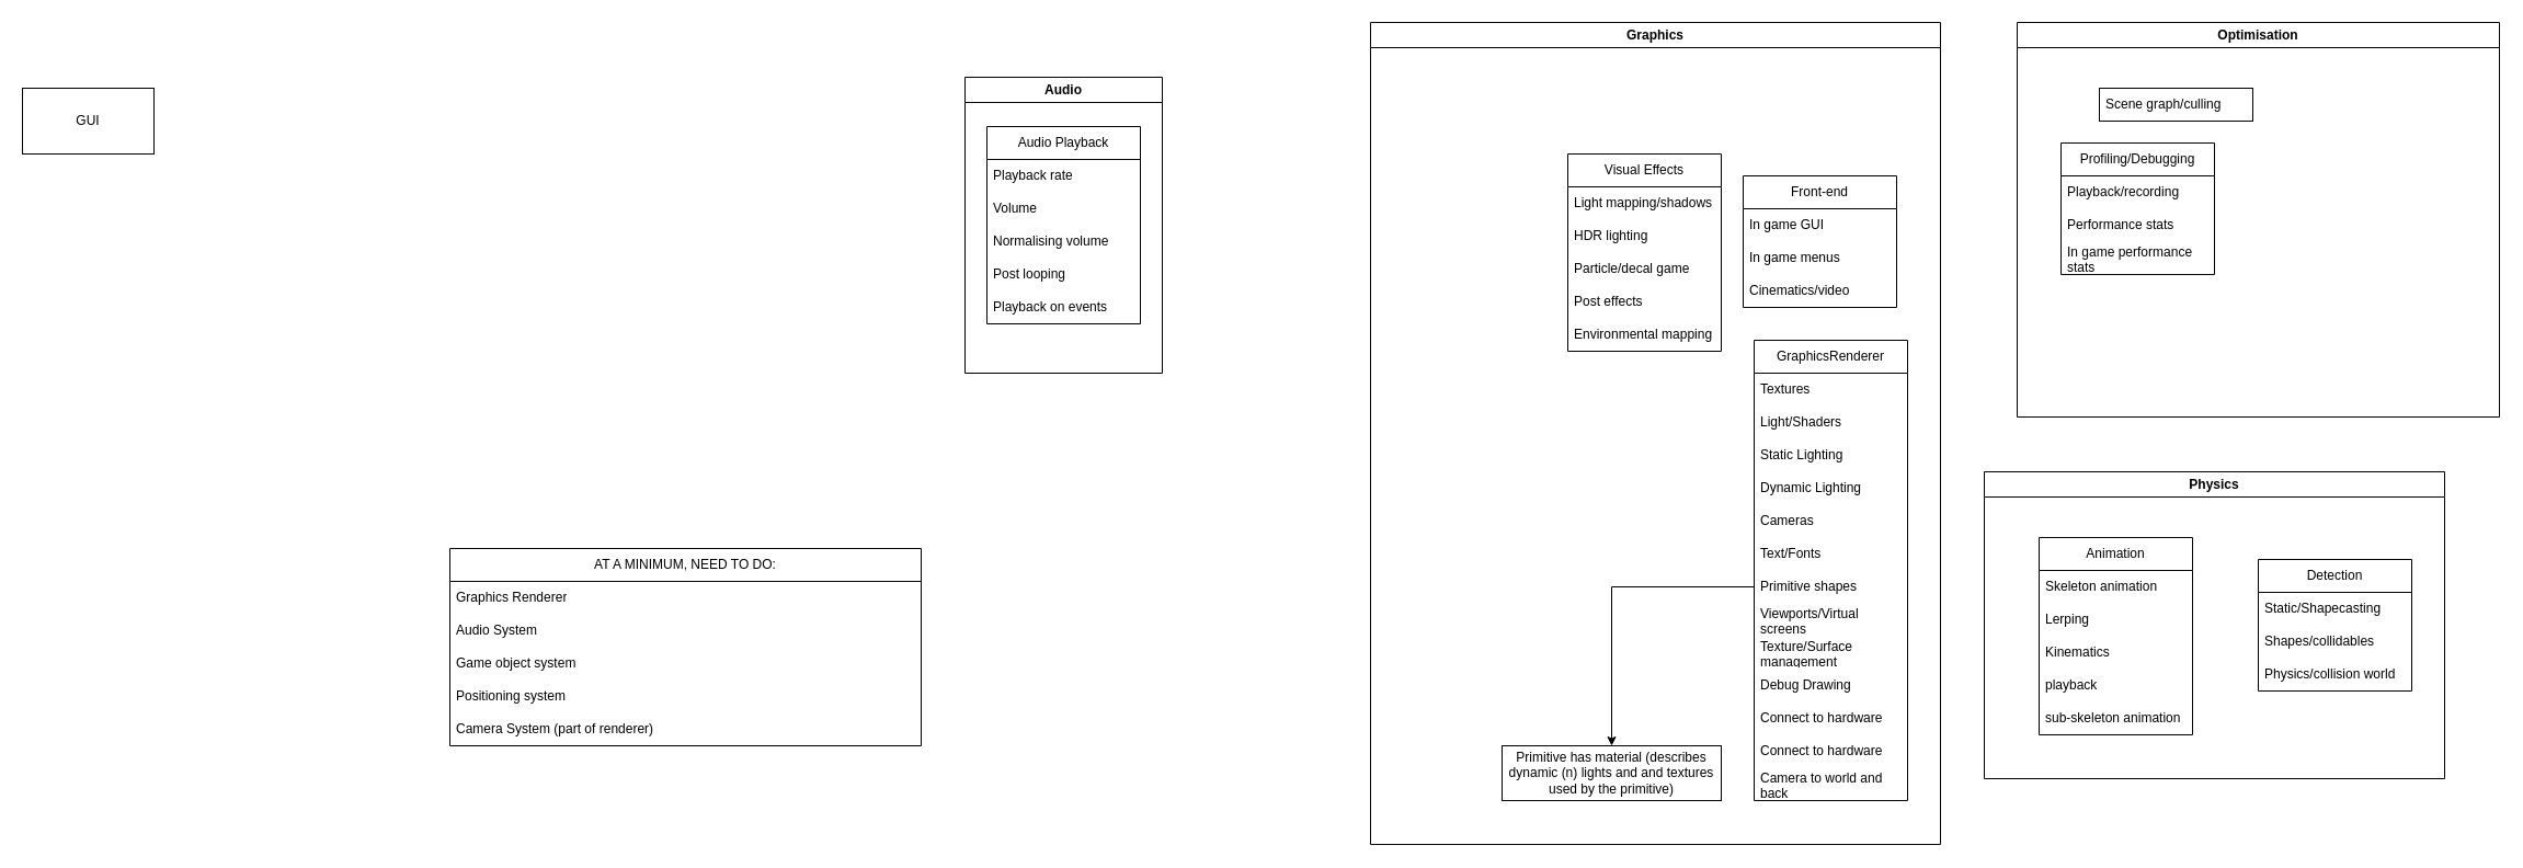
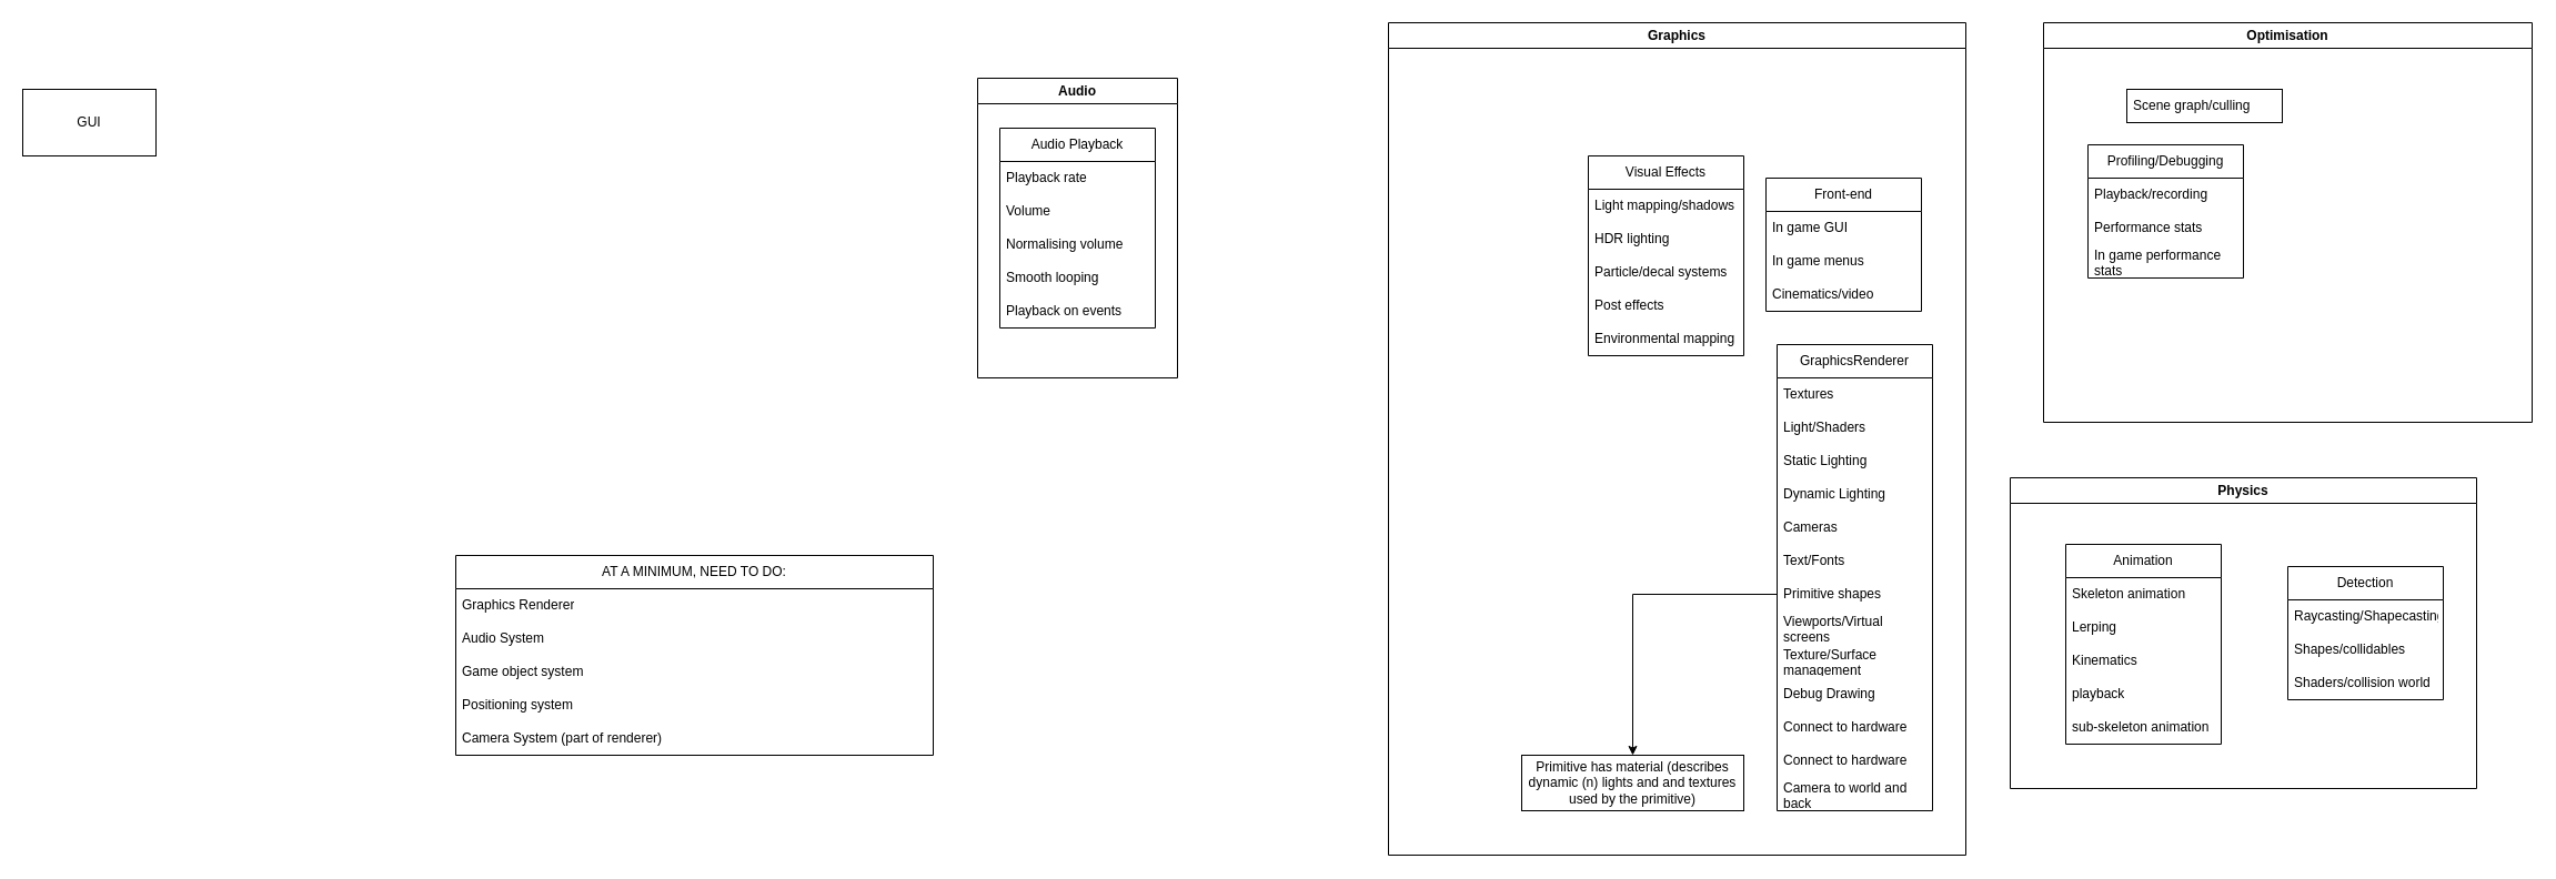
  <mxCell id="0" />
  <mxCell id="1" parent="0" />
  <mxCell id="2" value="GraphicsRenderer" style="swimlane;fontStyle=0;childLayout=stackLayout;horizontal=1;startSize=30;horizontalStack=0;resizeParent=1;resizeParentMax=0;resizeLast=0;collapsible=1;marginBottom=0;whiteSpace=wrap;html=1;" vertex="1" parent="1"><mxGeometry x="1600" y="310" width="140" height="420" as="geometry" /></mxCell>
  <mxCell id="3" value="Textures" style="text;strokeColor=none;fillColor=none;align=left;verticalAlign=middle;spacingLeft=4;spacingRight=4;overflow=hidden;points=[[0,0.5],[1,0.5]];portConstraint=eastwest;rotatable=0;whiteSpace=wrap;html=1;" vertex="1" parent="2"><mxGeometry y="30" width="140" height="30" as="geometry" /></mxCell>
  <mxCell id="4" value="Light/Shaders" style="text;strokeColor=none;fillColor=none;align=left;verticalAlign=middle;spacingLeft=4;spacingRight=4;overflow=hidden;points=[[0,0.5],[1,0.5]];portConstraint=eastwest;rotatable=0;whiteSpace=wrap;html=1;" vertex="1" parent="2"><mxGeometry y="60" width="140" height="30" as="geometry" /></mxCell>
  <mxCell id="5" value="Static Lighting" style="text;strokeColor=none;fillColor=none;align=left;verticalAlign=middle;spacingLeft=4;spacingRight=4;overflow=hidden;points=[[0,0.5],[1,0.5]];portConstraint=eastwest;rotatable=0;whiteSpace=wrap;html=1;" vertex="1" parent="2"><mxGeometry y="90" width="140" height="30" as="geometry" /></mxCell>
  <mxCell id="6" value="Dynamic Lighting" style="text;strokeColor=none;fillColor=none;align=left;verticalAlign=middle;spacingLeft=4;spacingRight=4;overflow=hidden;points=[[0,0.5],[1,0.5]];portConstraint=eastwest;rotatable=0;whiteSpace=wrap;html=1;" vertex="1" parent="2"><mxGeometry y="120" width="140" height="30" as="geometry" /></mxCell>
  <mxCell id="7" value="Cameras" style="text;strokeColor=none;fillColor=none;align=left;verticalAlign=middle;spacingLeft=4;spacingRight=4;overflow=hidden;points=[[0,0.5],[1,0.5]];portConstraint=eastwest;rotatable=0;whiteSpace=wrap;html=1;" vertex="1" parent="2"><mxGeometry y="150" width="140" height="30" as="geometry" /></mxCell>
  <mxCell id="8" value="Text/Fonts" style="text;strokeColor=none;fillColor=none;align=left;verticalAlign=middle;spacingLeft=4;spacingRight=4;overflow=hidden;points=[[0,0.5],[1,0.5]];portConstraint=eastwest;rotatable=0;whiteSpace=wrap;html=1;" vertex="1" parent="2"><mxGeometry y="180" width="140" height="30" as="geometry" /></mxCell>
  <mxCell id="9" value="Primitive shapes" style="text;strokeColor=none;fillColor=none;align=left;verticalAlign=middle;spacingLeft=4;spacingRight=4;overflow=hidden;points=[[0,0.5],[1,0.5]];portConstraint=eastwest;rotatable=0;whiteSpace=wrap;html=1;" vertex="1" parent="2"><mxGeometry y="210" width="140" height="30" as="geometry" /></mxCell>
  <mxCell id="10" value="Viewports/Virtual screens" style="text;strokeColor=none;fillColor=none;align=left;verticalAlign=middle;spacingLeft=4;spacingRight=4;overflow=hidden;points=[[0,0.5],[1,0.5]];portConstraint=eastwest;rotatable=0;whiteSpace=wrap;html=1;" vertex="1" parent="2"><mxGeometry y="240" width="140" height="30" as="geometry" /></mxCell>
  <mxCell id="11" value="Texture/Surface management" style="text;strokeColor=none;fillColor=none;align=left;verticalAlign=middle;spacingLeft=4;spacingRight=4;overflow=hidden;points=[[0,0.5],[1,0.5]];portConstraint=eastwest;rotatable=0;whiteSpace=wrap;html=1;" vertex="1" parent="2"><mxGeometry y="270" width="140" height="30" as="geometry" /></mxCell>
  <mxCell id="12" value="Debug Drawing" style="text;strokeColor=none;fillColor=none;align=left;verticalAlign=middle;spacingLeft=4;spacingRight=4;overflow=hidden;points=[[0,0.5],[1,0.5]];portConstraint=eastwest;rotatable=0;whiteSpace=wrap;html=1;" vertex="1" parent="2"><mxGeometry y="300" width="140" height="30" as="geometry" /></mxCell>
  <mxCell id="13" value="Connect to hardware" style="text;strokeColor=none;fillColor=none;align=left;verticalAlign=middle;spacingLeft=4;spacingRight=4;overflow=hidden;points=[[0,0.5],[1,0.5]];portConstraint=eastwest;rotatable=0;whiteSpace=wrap;html=1;" vertex="1" parent="2"><mxGeometry y="330" width="140" height="30" as="geometry" /></mxCell>
  <mxCell id="14" value="Connect to hardware" style="text;strokeColor=none;fillColor=none;align=left;verticalAlign=middle;spacingLeft=4;spacingRight=4;overflow=hidden;points=[[0,0.5],[1,0.5]];portConstraint=eastwest;rotatable=0;whiteSpace=wrap;html=1;" vertex="1" parent="2"><mxGeometry y="360" width="140" height="30" as="geometry" /></mxCell>
  <mxCell id="15" value="Camera to world and back" style="text;strokeColor=none;fillColor=none;align=left;verticalAlign=middle;spacingLeft=4;spacingRight=4;overflow=hidden;points=[[0,0.5],[1,0.5]];portConstraint=eastwest;rotatable=0;whiteSpace=wrap;html=1;" vertex="1" parent="2"><mxGeometry y="390" width="140" height="30" as="geometry" /></mxCell>
  <mxCell id="16" style="edgeStyle=orthogonalEdgeStyle;rounded=0;orthogonalLoop=1;jettySize=auto;html=1;exitX=0;exitY=0.5;exitDx=0;exitDy=0;" edge="1" parent="1" source="9" target="18"><mxGeometry relative="1" as="geometry"><mxPoint x="1450" y="500" as="targetPoint" /></mxGeometry></mxCell>
  <mxCell id="17" value="Graphics" style="swimlane;whiteSpace=wrap;html=1;" vertex="1" parent="1"><mxGeometry x="1250" y="20" width="520" height="750" as="geometry" /></mxCell>
  <mxCell id="18" value="Primitive has material (describes dynamic (n) lights and and textures used by the primitive)" style="rounded=0;whiteSpace=wrap;html=1;" vertex="1" parent="17"><mxGeometry x="120" y="660" width="200" height="50" as="geometry" /></mxCell>
  <mxCell id="19" value="Visual Effects" style="swimlane;fontStyle=0;childLayout=stackLayout;horizontal=1;startSize=30;horizontalStack=0;resizeParent=1;resizeParentMax=0;resizeLast=0;collapsible=1;marginBottom=0;whiteSpace=wrap;html=1;" vertex="1" parent="17"><mxGeometry x="180" y="120" width="140" height="180" as="geometry" /></mxCell>
  <mxCell id="20" value="Light mapping/shadows" style="text;strokeColor=none;fillColor=none;align=left;verticalAlign=middle;spacingLeft=4;spacingRight=4;overflow=hidden;points=[[0,0.5],[1,0.5]];portConstraint=eastwest;rotatable=0;whiteSpace=wrap;html=1;" vertex="1" parent="19"><mxGeometry y="30" width="140" height="30" as="geometry" /></mxCell>
  <mxCell id="21" value="HDR lighting" style="text;strokeColor=none;fillColor=none;align=left;verticalAlign=middle;spacingLeft=4;spacingRight=4;overflow=hidden;points=[[0,0.5],[1,0.5]];portConstraint=eastwest;rotatable=0;whiteSpace=wrap;html=1;" vertex="1" parent="19"><mxGeometry y="60" width="140" height="30" as="geometry" /></mxCell>
- <mxCell id="22" value="Particle/decal game" style="text;strokeColor=none;fillColor=none;align=left;verticalAlign=middle;spacingLeft=4;spacingRight=4;overflow=hidden;points=[[0,0.5],[1,0.5]];portConstraint=eastwest;rotatable=0;whiteSpace=wrap;html=1;" vertex="1" parent="19"><mxGeometry y="90" width="140" height="30" as="geometry" /></mxCell>
+ <mxCell id="22" value="Particle/decal systems" style="text;strokeColor=none;fillColor=none;align=left;verticalAlign=middle;spacingLeft=4;spacingRight=4;overflow=hidden;points=[[0,0.5],[1,0.5]];portConstraint=eastwest;rotatable=0;whiteSpace=wrap;html=1;" vertex="1" parent="19"><mxGeometry y="90" width="140" height="30" as="geometry" /></mxCell>
  <mxCell id="23" value="Post effects" style="text;strokeColor=none;fillColor=none;align=left;verticalAlign=middle;spacingLeft=4;spacingRight=4;overflow=hidden;points=[[0,0.5],[1,0.5]];portConstraint=eastwest;rotatable=0;whiteSpace=wrap;html=1;" vertex="1" parent="19"><mxGeometry y="120" width="140" height="30" as="geometry" /></mxCell>
  <mxCell id="24" value="Environmental mapping" style="text;strokeColor=none;fillColor=none;align=left;verticalAlign=middle;spacingLeft=4;spacingRight=4;overflow=hidden;points=[[0,0.5],[1,0.5]];portConstraint=eastwest;rotatable=0;whiteSpace=wrap;html=1;" vertex="1" parent="19"><mxGeometry y="150" width="140" height="30" as="geometry" /></mxCell>
  <mxCell id="25" value="Front-end" style="swimlane;fontStyle=0;childLayout=stackLayout;horizontal=1;startSize=30;horizontalStack=0;resizeParent=1;resizeParentMax=0;resizeLast=0;collapsible=1;marginBottom=0;whiteSpace=wrap;html=1;" vertex="1" parent="17"><mxGeometry x="340" y="140" width="140" height="120" as="geometry" /></mxCell>
  <mxCell id="26" value="In game GUI" style="text;strokeColor=none;fillColor=none;align=left;verticalAlign=middle;spacingLeft=4;spacingRight=4;overflow=hidden;points=[[0,0.5],[1,0.5]];portConstraint=eastwest;rotatable=0;whiteSpace=wrap;html=1;" vertex="1" parent="25"><mxGeometry y="30" width="140" height="30" as="geometry" /></mxCell>
  <mxCell id="27" value="In game menus" style="text;strokeColor=none;fillColor=none;align=left;verticalAlign=middle;spacingLeft=4;spacingRight=4;overflow=hidden;points=[[0,0.5],[1,0.5]];portConstraint=eastwest;rotatable=0;whiteSpace=wrap;html=1;" vertex="1" parent="25"><mxGeometry y="60" width="140" height="30" as="geometry" /></mxCell>
  <mxCell id="28" value="Cinematics/video" style="text;strokeColor=none;fillColor=none;align=left;verticalAlign=middle;spacingLeft=4;spacingRight=4;overflow=hidden;points=[[0,0.5],[1,0.5]];portConstraint=eastwest;rotatable=0;whiteSpace=wrap;html=1;" vertex="1" parent="25"><mxGeometry y="90" width="140" height="30" as="geometry" /></mxCell>
  <mxCell id="29" value="GUI" style="rounded=0;whiteSpace=wrap;html=1;" vertex="1" parent="1"><mxGeometry x="20" y="80" width="120" height="60" as="geometry" /></mxCell>
  <mxCell id="30" value="Optimisation" style="swimlane;whiteSpace=wrap;html=1;" vertex="1" parent="1"><mxGeometry x="1840" y="20" width="440" height="360" as="geometry" /></mxCell>
  <mxCell id="31" value="Scene graph/culling" style="text;strokeColor=default;fillColor=none;align=left;verticalAlign=middle;spacingLeft=4;spacingRight=4;overflow=hidden;points=[[0,0.5],[1,0.5]];portConstraint=eastwest;rotatable=0;whiteSpace=wrap;html=1;" vertex="1" parent="30"><mxGeometry x="75" y="60" width="140" height="30" as="geometry" /></mxCell>
  <mxCell id="32" value="Profiling/Debugging" style="swimlane;fontStyle=0;childLayout=stackLayout;horizontal=1;startSize=30;horizontalStack=0;resizeParent=1;resizeParentMax=0;resizeLast=0;collapsible=1;marginBottom=0;whiteSpace=wrap;html=1;" vertex="1" parent="30"><mxGeometry x="40" y="110" width="140" height="120" as="geometry" /></mxCell>
  <mxCell id="33" value="Playback/recording" style="text;strokeColor=none;fillColor=none;align=left;verticalAlign=middle;spacingLeft=4;spacingRight=4;overflow=hidden;points=[[0,0.5],[1,0.5]];portConstraint=eastwest;rotatable=0;whiteSpace=wrap;html=1;" vertex="1" parent="32"><mxGeometry y="30" width="140" height="30" as="geometry" /></mxCell>
  <mxCell id="34" value="Performance stats" style="text;strokeColor=none;fillColor=none;align=left;verticalAlign=middle;spacingLeft=4;spacingRight=4;overflow=hidden;points=[[0,0.5],[1,0.5]];portConstraint=eastwest;rotatable=0;whiteSpace=wrap;html=1;" vertex="1" parent="32"><mxGeometry y="60" width="140" height="30" as="geometry" /></mxCell>
  <mxCell id="35" value="In game performance stats" style="text;strokeColor=none;fillColor=none;align=left;verticalAlign=middle;spacingLeft=4;spacingRight=4;overflow=hidden;points=[[0,0.5],[1,0.5]];portConstraint=eastwest;rotatable=0;whiteSpace=wrap;html=1;" vertex="1" parent="32"><mxGeometry y="90" width="140" height="30" as="geometry" /></mxCell>
  <mxCell id="36" value="Physics" style="swimlane;whiteSpace=wrap;html=1;" vertex="1" parent="1"><mxGeometry x="1810" y="430" width="420" height="280" as="geometry" /></mxCell>
  <mxCell id="37" value="Detection" style="swimlane;fontStyle=0;childLayout=stackLayout;horizontal=1;startSize=30;horizontalStack=0;resizeParent=1;resizeParentMax=0;resizeLast=0;collapsible=1;marginBottom=0;whiteSpace=wrap;html=1;" vertex="1" parent="36"><mxGeometry x="250" y="80" width="140" height="120" as="geometry" /></mxCell>
- <mxCell id="38" value="Static/Shapecasting" style="text;strokeColor=none;fillColor=none;align=left;verticalAlign=middle;spacingLeft=4;spacingRight=4;overflow=hidden;points=[[0,0.5],[1,0.5]];portConstraint=eastwest;rotatable=0;whiteSpace=wrap;html=1;" vertex="1" parent="37"><mxGeometry y="30" width="140" height="30" as="geometry" /></mxCell>
+ <mxCell id="38" value="Raycasting/Shapecasting" style="text;strokeColor=none;fillColor=none;align=left;verticalAlign=middle;spacingLeft=4;spacingRight=4;overflow=hidden;points=[[0,0.5],[1,0.5]];portConstraint=eastwest;rotatable=0;whiteSpace=wrap;html=1;" vertex="1" parent="37"><mxGeometry y="30" width="140" height="30" as="geometry" /></mxCell>
  <mxCell id="39" value="Shapes/collidables" style="text;strokeColor=none;fillColor=none;align=left;verticalAlign=middle;spacingLeft=4;spacingRight=4;overflow=hidden;points=[[0,0.5],[1,0.5]];portConstraint=eastwest;rotatable=0;whiteSpace=wrap;html=1;" vertex="1" parent="37"><mxGeometry y="60" width="140" height="30" as="geometry" /></mxCell>
- <mxCell id="40" value="Physics/collision world" style="text;strokeColor=none;fillColor=none;align=left;verticalAlign=middle;spacingLeft=4;spacingRight=4;overflow=hidden;points=[[0,0.5],[1,0.5]];portConstraint=eastwest;rotatable=0;whiteSpace=wrap;html=1;" vertex="1" parent="37"><mxGeometry y="90" width="140" height="30" as="geometry" /></mxCell>
+ <mxCell id="40" value="Shaders/collision world" style="text;strokeColor=none;fillColor=none;align=left;verticalAlign=middle;spacingLeft=4;spacingRight=4;overflow=hidden;points=[[0,0.5],[1,0.5]];portConstraint=eastwest;rotatable=0;whiteSpace=wrap;html=1;" vertex="1" parent="37"><mxGeometry y="90" width="140" height="30" as="geometry" /></mxCell>
  <mxCell id="41" value="Animation" style="swimlane;fontStyle=0;childLayout=stackLayout;horizontal=1;startSize=30;horizontalStack=0;resizeParent=1;resizeParentMax=0;resizeLast=0;collapsible=1;marginBottom=0;whiteSpace=wrap;html=1;" vertex="1" parent="36"><mxGeometry x="50" y="60" width="140" height="180" as="geometry" /></mxCell>
  <mxCell id="42" value="Skeleton animation" style="text;strokeColor=none;fillColor=none;align=left;verticalAlign=middle;spacingLeft=4;spacingRight=4;overflow=hidden;points=[[0,0.5],[1,0.5]];portConstraint=eastwest;rotatable=0;whiteSpace=wrap;html=1;" vertex="1" parent="41"><mxGeometry y="30" width="140" height="30" as="geometry" /></mxCell>
  <mxCell id="43" value="Lerping" style="text;strokeColor=none;fillColor=none;align=left;verticalAlign=middle;spacingLeft=4;spacingRight=4;overflow=hidden;points=[[0,0.5],[1,0.5]];portConstraint=eastwest;rotatable=0;whiteSpace=wrap;html=1;" vertex="1" parent="41"><mxGeometry y="60" width="140" height="30" as="geometry" /></mxCell>
  <mxCell id="44" value="Kinematics" style="text;strokeColor=none;fillColor=none;align=left;verticalAlign=middle;spacingLeft=4;spacingRight=4;overflow=hidden;points=[[0,0.5],[1,0.5]];portConstraint=eastwest;rotatable=0;whiteSpace=wrap;html=1;" vertex="1" parent="41"><mxGeometry y="90" width="140" height="30" as="geometry" /></mxCell>
  <mxCell id="45" value="playback" style="text;strokeColor=none;fillColor=none;align=left;verticalAlign=middle;spacingLeft=4;spacingRight=4;overflow=hidden;points=[[0,0.5],[1,0.5]];portConstraint=eastwest;rotatable=0;whiteSpace=wrap;html=1;" vertex="1" parent="41"><mxGeometry y="120" width="140" height="30" as="geometry" /></mxCell>
  <mxCell id="46" value="sub-skeleton animation" style="text;strokeColor=none;fillColor=none;align=left;verticalAlign=middle;spacingLeft=4;spacingRight=4;overflow=hidden;points=[[0,0.5],[1,0.5]];portConstraint=eastwest;rotatable=0;whiteSpace=wrap;html=1;" vertex="1" parent="41"><mxGeometry y="150" width="140" height="30" as="geometry" /></mxCell>
  <mxCell id="47" value="Audio" style="swimlane;whiteSpace=wrap;html=1;" vertex="1" parent="1"><mxGeometry x="880" y="70" width="180" height="270" as="geometry" /></mxCell>
  <mxCell id="48" value="Audio Playback" style="swimlane;fontStyle=0;childLayout=stackLayout;horizontal=1;startSize=30;horizontalStack=0;resizeParent=1;resizeParentMax=0;resizeLast=0;collapsible=1;marginBottom=0;whiteSpace=wrap;html=1;" vertex="1" parent="47"><mxGeometry x="20" y="45" width="140" height="180" as="geometry" /></mxCell>
  <mxCell id="49" value="Playback rate" style="text;strokeColor=none;fillColor=none;align=left;verticalAlign=middle;spacingLeft=4;spacingRight=4;overflow=hidden;points=[[0,0.5],[1,0.5]];portConstraint=eastwest;rotatable=0;whiteSpace=wrap;html=1;" vertex="1" parent="48"><mxGeometry y="30" width="140" height="30" as="geometry" /></mxCell>
  <mxCell id="50" value="Volume" style="text;strokeColor=none;fillColor=none;align=left;verticalAlign=middle;spacingLeft=4;spacingRight=4;overflow=hidden;points=[[0,0.5],[1,0.5]];portConstraint=eastwest;rotatable=0;whiteSpace=wrap;html=1;" vertex="1" parent="48"><mxGeometry y="60" width="140" height="30" as="geometry" /></mxCell>
  <mxCell id="51" value="Normalising volume" style="text;strokeColor=none;fillColor=none;align=left;verticalAlign=middle;spacingLeft=4;spacingRight=4;overflow=hidden;points=[[0,0.5],[1,0.5]];portConstraint=eastwest;rotatable=0;whiteSpace=wrap;html=1;" vertex="1" parent="48"><mxGeometry y="90" width="140" height="30" as="geometry" /></mxCell>
- <mxCell id="52" value="Post looping" style="text;strokeColor=none;fillColor=none;align=left;verticalAlign=middle;spacingLeft=4;spacingRight=4;overflow=hidden;points=[[0,0.5],[1,0.5]];portConstraint=eastwest;rotatable=0;whiteSpace=wrap;html=1;" vertex="1" parent="48"><mxGeometry y="120" width="140" height="30" as="geometry" /></mxCell>
+ <mxCell id="52" value="Smooth looping" style="text;strokeColor=none;fillColor=none;align=left;verticalAlign=middle;spacingLeft=4;spacingRight=4;overflow=hidden;points=[[0,0.5],[1,0.5]];portConstraint=eastwest;rotatable=0;whiteSpace=wrap;html=1;" vertex="1" parent="48"><mxGeometry y="120" width="140" height="30" as="geometry" /></mxCell>
  <mxCell id="53" value="Playback on events" style="text;strokeColor=none;fillColor=none;align=left;verticalAlign=middle;spacingLeft=4;spacingRight=4;overflow=hidden;points=[[0,0.5],[1,0.5]];portConstraint=eastwest;rotatable=0;whiteSpace=wrap;html=1;" vertex="1" parent="48"><mxGeometry y="150" width="140" height="30" as="geometry" /></mxCell>
  <mxCell id="54" value="AT A MINIMUM, NEED TO DO:" style="swimlane;fontStyle=0;childLayout=stackLayout;horizontal=1;startSize=30;horizontalStack=0;resizeParent=1;resizeParentMax=0;resizeLast=0;collapsible=1;marginBottom=0;whiteSpace=wrap;html=1;" vertex="1" parent="1"><mxGeometry x="410" y="500" width="430" height="180" as="geometry" /></mxCell>
  <mxCell id="55" value="Graphics Renderer" style="text;strokeColor=none;fillColor=none;align=left;verticalAlign=middle;spacingLeft=4;spacingRight=4;overflow=hidden;points=[[0,0.5],[1,0.5]];portConstraint=eastwest;rotatable=0;whiteSpace=wrap;html=1;" vertex="1" parent="54"><mxGeometry y="30" width="430" height="30" as="geometry" /></mxCell>
  <mxCell id="56" value="Audio System" style="text;strokeColor=none;fillColor=none;align=left;verticalAlign=middle;spacingLeft=4;spacingRight=4;overflow=hidden;points=[[0,0.5],[1,0.5]];portConstraint=eastwest;rotatable=0;whiteSpace=wrap;html=1;" vertex="1" parent="54"><mxGeometry y="60" width="430" height="30" as="geometry" /></mxCell>
  <mxCell id="57" value="Game object system" style="text;strokeColor=none;fillColor=none;align=left;verticalAlign=middle;spacingLeft=4;spacingRight=4;overflow=hidden;points=[[0,0.5],[1,0.5]];portConstraint=eastwest;rotatable=0;whiteSpace=wrap;html=1;" vertex="1" parent="54"><mxGeometry y="90" width="430" height="30" as="geometry" /></mxCell>
  <mxCell id="58" value="Positioning system" style="text;strokeColor=none;fillColor=none;align=left;verticalAlign=middle;spacingLeft=4;spacingRight=4;overflow=hidden;points=[[0,0.5],[1,0.5]];portConstraint=eastwest;rotatable=0;whiteSpace=wrap;html=1;" vertex="1" parent="54"><mxGeometry y="120" width="430" height="30" as="geometry" /></mxCell>
  <mxCell id="59" value="Camera System (part of renderer)" style="text;strokeColor=none;fillColor=none;align=left;verticalAlign=middle;spacingLeft=4;spacingRight=4;overflow=hidden;points=[[0,0.5],[1,0.5]];portConstraint=eastwest;rotatable=0;whiteSpace=wrap;html=1;" vertex="1" parent="54"><mxGeometry y="150" width="430" height="30" as="geometry" /></mxCell>
